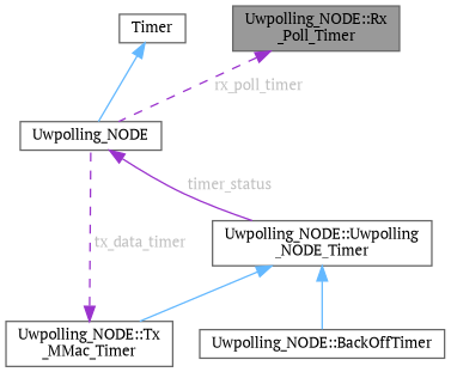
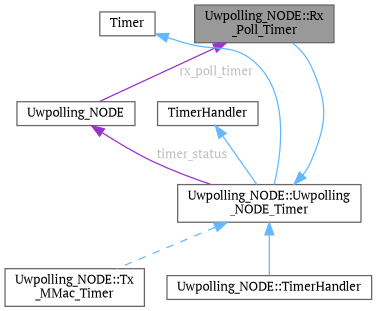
  digraph {
    fontname="PT Serif"
    node [color=gray40 fillcolor=white fontname="PT Serif" fontsize=10 shape=box style=filled]
    edge [color=steelblue1 dir=back fontname="PT Serif" fontsize=10 labelfontname=Helvetica labelfontsize=10 style=solid]
    n1 [fillcolor=grey60 fontcolor=black height=0.2 label="Uwpolling_NODE::Rx\l_Poll_Timer" width=0.4]
    n2 [height=0.2 label=Uwpolling_NODE width=0.4]
    n3 [height=0.2 label="Uwpolling_NODE::Uwpolling\l_NODE_Timer" width=0.4]
-   n4 [height=0.2 label="Uwpolling_NODE::BackOffTimer" width=0.4]
+   n4 [height=0.2 label="Uwpolling_NODE::TimerHandler" width=0.4]
    n5 [height=0.2 label="Uwpolling_NODE::Tx\l_MMac_Timer" width=0.4]
+   n6 [height=0.2 label=TimerHandler width=0.4]
    n7 [height=0.2 label=Timer width=0.4]
-   n1 -> n2 [color=darkorchid3 fontcolor=grey label=" rx_poll_timer" style=dashed]
+   n1 -> n2 [color=darkorchid3 fontcolor=grey label=" rx_poll_timer"]
    n2 -> n3 [color=darkorchid3 fontcolor=grey label=" timer_status"]
+   n3 -> n1
    n3 -> n4
-   n3 -> n5
-   n5 -> n2 [color=darkorchid3 fontcolor=grey label=" tx_data_timer" style=dashed]
-   n7 -> n2
+   n3 -> n5 [style=dashed]
+   n6 -> n3
+   n7 -> n3
  }
